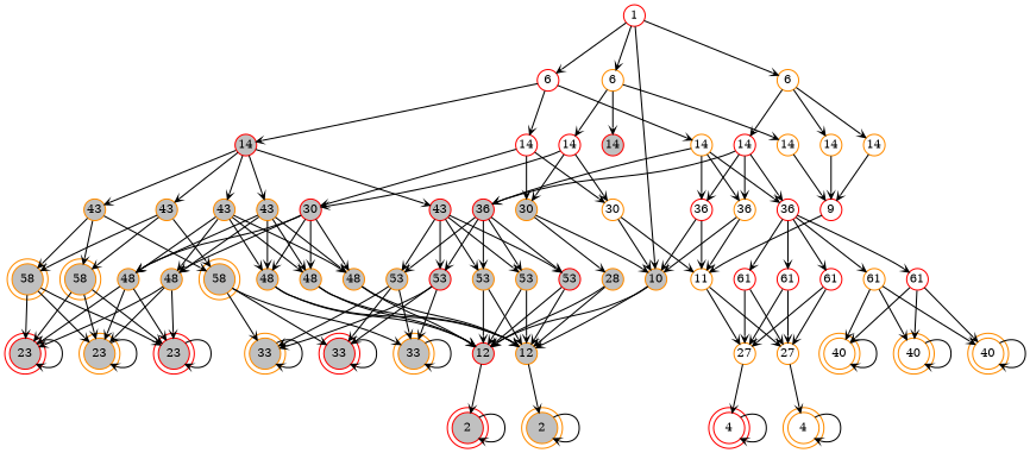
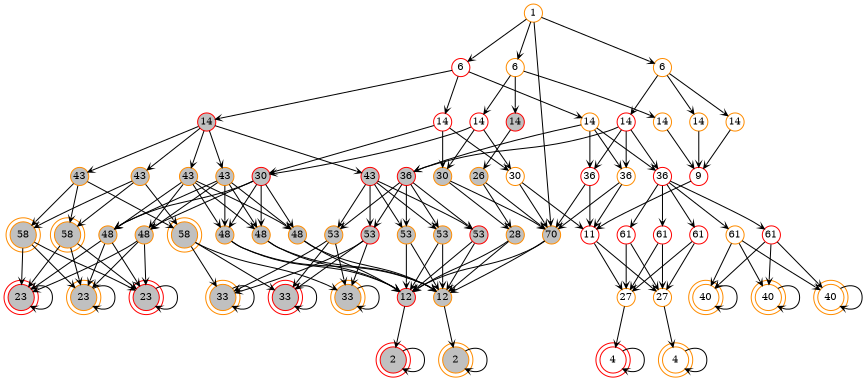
  digraph {
    node [color=darkorange fixedsize=true fontsize=10 shape=circle fillcolor=gray style=filled]
    edge [arrowhead=vee arrowsize=.5 color=black]
-   n1 [color=red height=.25 label=1 width=.25 fillcolor="" style=""]
+   n1 [height=.25 label=1 width=.25 fillcolor="" style=""]
    n2 [color=red height=.25 label=6 width=.25 fillcolor="" style=""]
    n3 [height=.25 label=6 width=.25 fillcolor="" style=""]
    n4 [height=.25 label=6 width=.25 fillcolor="" style=""]
-   n5 [height=.25 label=10 width=.25]
+   n5 [height=.25 label=70 width=.25]
    n6 [color=red height=.25 label=14 width=.25]
    n7 [color=red height=.25 label=14 width=.25 fillcolor="" style=""]
    n8 [height=.25 label=14 width=.25 fillcolor="" style=""]
    n9 [color=red height=.25 label=14 width=.25 fillcolor="" style=""]
    n10 [color=red height=.25 label=14 width=.25]
    n11 [height=.25 label=14 width=.25 fillcolor="" style=""]
    n12 [color=red height=.25 label=14 width=.25 fillcolor="" style=""]
    n13 [height=.25 label=14 width=.25 fillcolor="" style=""]
    n14 [height=.25 label=14 width=.25 fillcolor="" style=""]
    n15 [height=.25 label=43 width=.25]
    n16 [height=.25 label=43 width=.25]
    n17 [height=.25 label=43 width=.25]
    n18 [height=.25 label=43 width=.25]
    n19 [color=red height=.25 label=43 width=.25]
    n20 [color=red height=.25 label=30 width=.25]
    n21 [height=.25 label=30 width=.25]
    n22 [height=.25 label=30 width=.25 fillcolor="" style=""]
    n23 [color=red height=.25 label=36 width=.25]
    n24 [height=.25 label=36 width=.25 fillcolor="" style=""]
    n25 [color=red height=.25 label=36 width=.25 fillcolor="" style=""]
    n26 [color=red height=.25 label=36 width=.25 fillcolor="" style=""]
+   n27 [height=.25 label=26 width=.25]
    n28 [color=red height=.25 label=9 width=.25 fillcolor="" style=""]
    n29 [height=.25 label=58 peripheries=2 width=.25]
    n30 [height=.25 label=58 peripheries=2 width=.25]
    n31 [height=.25 label=58 peripheries=2 width=.25]
    n32 [height=.25 label=48 width=.25]
    n33 [height=.25 label=48 width=.25]
    n34 [height=.25 label=48 width=.25]
    n35 [height=.25 label=48 width=.25]
    n36 [height=.25 label=48 width=.25]
    n37 [color=red height=.25 label=53 width=.25]
    n38 [height=.25 label=53 width=.25]
    n39 [height=.25 label=53 width=.25]
    n40 [height=.25 label=53 width=.25]
    n41 [color=red height=.25 label=53 width=.25]
    n42 [height=.25 label=28 width=.25]
-   n43 [height=.25 label=11 width=.25 fillcolor="" style=""]
+   n43 [color=red height=.25 label=11 width=.25 fillcolor="" style=""]
    n44 [height=.25 label=61 width=.25 fillcolor="" style=""]
    n45 [color=red height=.25 label=61 width=.25 fillcolor="" style=""]
    n46 [color=red height=.25 label=61 width=.25 fillcolor="" style=""]
    n47 [color=red height=.25 label=61 width=.25 fillcolor="" style=""]
    n48 [color=red height=.25 label=61 width=.25 fillcolor="" style=""]
    n49 [color=red height=.25 label=23 peripheries=2 width=.25]
    n50 [height=.25 label=23 peripheries=2 width=.25]
    n51 [color=red height=.25 label=23 peripheries=2 width=.25]
    n52 [color=red height=.25 label=33 peripheries=2 width=.25]
    n53 [height=.25 label=33 peripheries=2 width=.25]
    n54 [height=.25 label=33 peripheries=2 width=.25]
    n55 [height=.25 label=12 width=.25]
    n56 [color=red height=.25 label=12 width=.25]
    n57 [height=.25 label=27 width=.25 fillcolor="" style=""]
    n58 [height=.25 label=27 width=.25 fillcolor="" style=""]
    n59 [height=.25 label=40 peripheries=2 width=.25 fillcolor="" style=""]
    n60 [height=.25 label=40 peripheries=2 width=.25 fillcolor="" style=""]
    n61 [height=.25 label=40 peripheries=2 width=.25 fillcolor="" style=""]
    n62 [height=.25 label=2 peripheries=2 width=.25]
    n63 [color=red height=.25 label=2 peripheries=2 width=.25]
    n64 [height=.25 label=4 peripheries=2 width=.25 fillcolor="" style=""]
    n65 [color=red height=.25 label=4 peripheries=2 width=.25 fillcolor="" style=""]
    n1 -> n2
    n1 -> n3
    n1 -> n4
    n1 -> n5
    n2 -> n6
    n2 -> n7
    n2 -> n8
    n3 -> n9
    n3 -> n10
    n3 -> n11
    n4 -> n12
    n4 -> n13
    n4 -> n14
    n5 -> n55
    n5 -> n56
    n6 -> n15
    n6 -> n16
    n6 -> n17
    n6 -> n18
    n6 -> n19
    n7 -> n20
    n7 -> n21
    n7 -> n22
    n8 -> n23
    n8 -> n24
    n8 -> n25
    n8 -> n26
    n9 -> n20
    n9 -> n21
    n9 -> n22
+   n10 -> n27
    n11 -> n28
    n12 -> n23
    n12 -> n24
    n12 -> n25
    n12 -> n26
    n13 -> n28
    n14 -> n28
    n15 -> n29
    n15 -> n30
    n15 -> n31
    n16 -> n29
    n16 -> n30
    n16 -> n31
    n17 -> n32
    n17 -> n33
    n17 -> n34
    n17 -> n35
    n17 -> n36
    n18 -> n32
    n18 -> n33
    n18 -> n34
    n18 -> n35
    n18 -> n36
    n19 -> n37
    n19 -> n38
    n19 -> n39
    n19 -> n40
    n19 -> n41
    n20 -> n32
    n20 -> n33
    n20 -> n34
    n20 -> n35
    n20 -> n36
    n21 -> n5
    n21 -> n42
    n22 -> n5
    n22 -> n43
    n23 -> n37
    n23 -> n38
    n23 -> n39
    n23 -> n40
    n23 -> n41
    n24 -> n5
    n24 -> n43
    n25 -> n5
    n25 -> n43
    n26 -> n44
    n26 -> n45
    n26 -> n46
    n26 -> n47
    n26 -> n48
+   n27 -> n5
+   n27 -> n42
    n28 -> n43
    n29 -> n49
    n29 -> n50
    n29 -> n51
    n30 -> n49
    n30 -> n50
    n30 -> n51
    n31 -> n52
    n31 -> n53
    n31 -> n54
    n32 -> n49
    n32 -> n50
    n32 -> n51
    n33 -> n49
    n33 -> n50
    n33 -> n51
    n34 -> n55
    n34 -> n56
    n35 -> n55
    n35 -> n56
    n36 -> n55
    n36 -> n56
    n37 -> n52
    n37 -> n53
    n37 -> n54
    n38 -> n52
    n38 -> n53
    n38 -> n54
    n39 -> n55
    n39 -> n56
    n40 -> n55
    n40 -> n56
    n41 -> n55
    n41 -> n56
    n42 -> n55
    n42 -> n56
    n43 -> n57
    n43 -> n58
    n44 -> n59
    n44 -> n60
    n44 -> n61
    n45 -> n59
    n45 -> n60
    n45 -> n61
    n46 -> n57
    n46 -> n58
    n47 -> n57
    n47 -> n58
    n48 -> n57
    n48 -> n58
    n49 -> n49
    n50 -> n50
    n51 -> n51
    n52 -> n52
    n53 -> n53
    n54 -> n54
    n55 -> n62
    n56 -> n63
    n57 -> n64
    n58 -> n65
    n59 -> n59
    n60 -> n60
    n61 -> n61
    n62 -> n62
    n63 -> n63
    n64 -> n64
    n65 -> n65
  }
